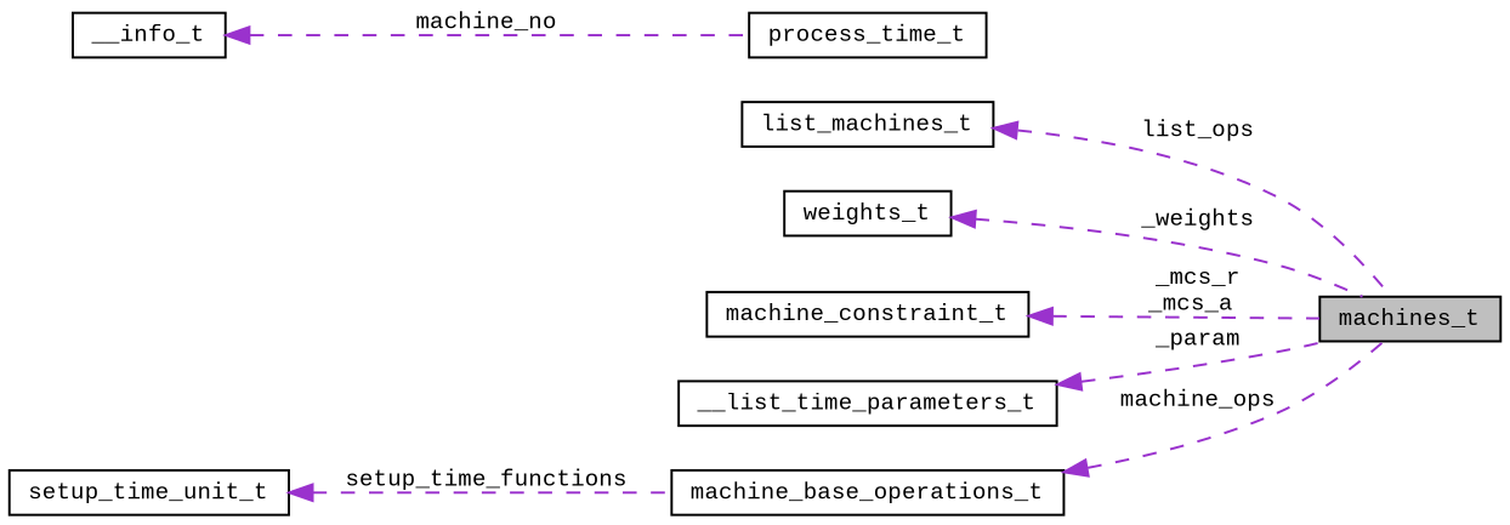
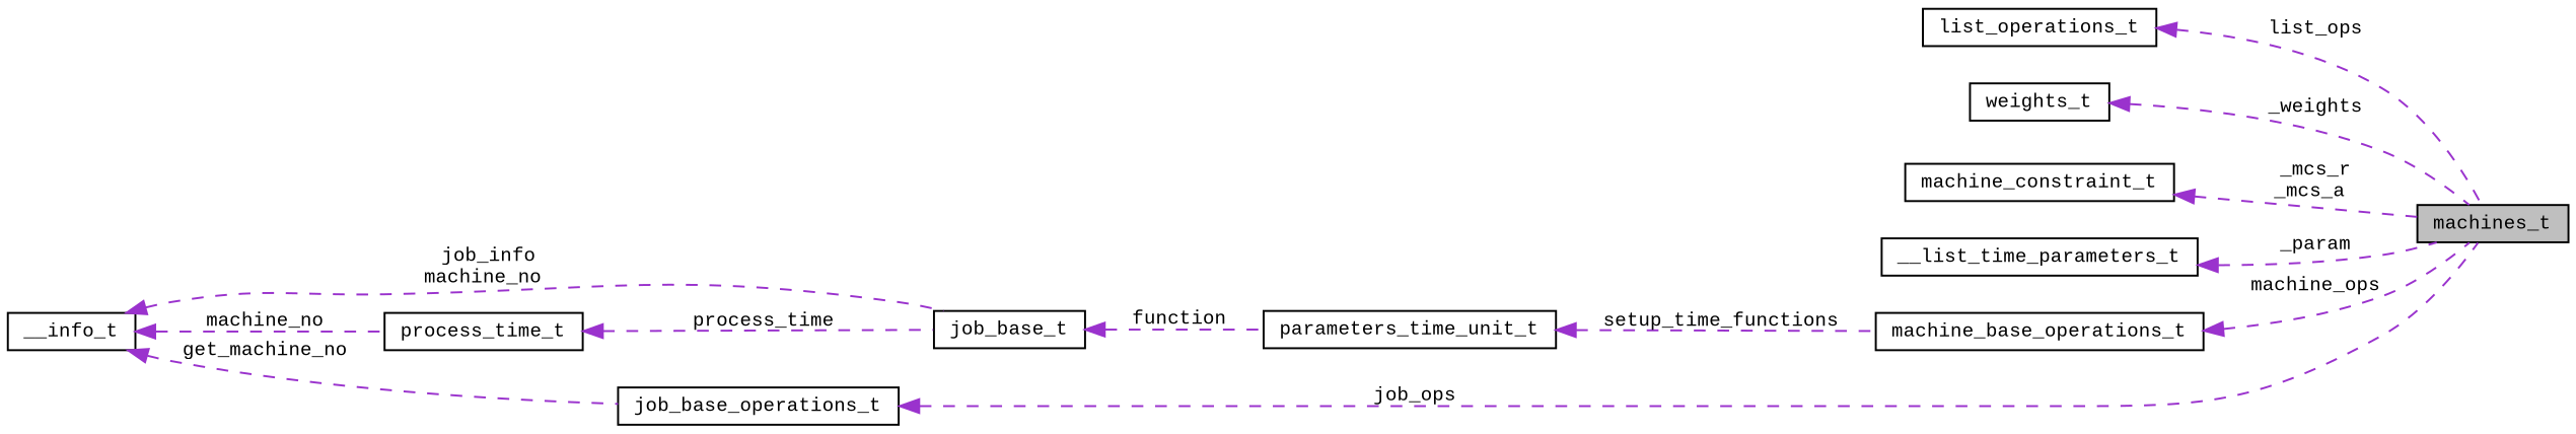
  digraph {
    fontname="Liberation Mono"
    rankdir=LR
    node [color=black fillcolor=white fontname="Liberation Mono" fontsize=10 shape=record style=filled]
    edge [color=darkorchid3 dir=back fontname="Liberation Mono" fontsize=10 labelfontname=Helvetica labelfontsize=10 style=dashed]
    n1 [fillcolor=grey75 fontcolor=black height=0.2 label=machines_t width=0.4]
-   n2 [height=0.2 label=list_machines_t width=0.4]
+   n2 [height=0.2 label=list_operations_t width=0.4]
    n3 [height=0.2 label=weights_t width=0.4]
    n4 [height=0.2 label=machine_constraint_t width=0.4]
    n5 [height=0.2 label=__list_time_parameters_t width=0.4]
    n6 [height=0.2 label=machine_base_operations_t width=0.4]
-   n7 [height=0.2 label=setup_time_unit_t width=0.4]
+   n7 [height=0.2 label=parameters_time_unit_t width=0.4]
+   n8 [height=0.2 label=job_base_t width=0.4]
    n9 [height=0.2 label=__info_t width=0.4]
    n10 [height=0.2 label=process_time_t width=0.4]
+   n11 [height=0.2 label=job_base_operations_t width=0.4]
    n2 -> n1 [label=" list_ops"]
    n3 -> n1 [label=" _weights"]
    n4 -> n1 [label=" _mcs_r\n_mcs_a"]
    n5 -> n1 [label=" _param"]
    n6 -> n1 [label=" machine_ops"]
    n7 -> n6 [label=" setup_time_functions"]
+   n8 -> n7 [label=" function"]
+   n9 -> n8 [label=" job_info\nmachine_no"]
    n9 -> n10 [label=" machine_no"]
+   n9 -> n11 [label=" get_machine_no"]
+   n10 -> n8 [label=" process_time"]
+   n11 -> n1 [label=" job_ops"]
  }
